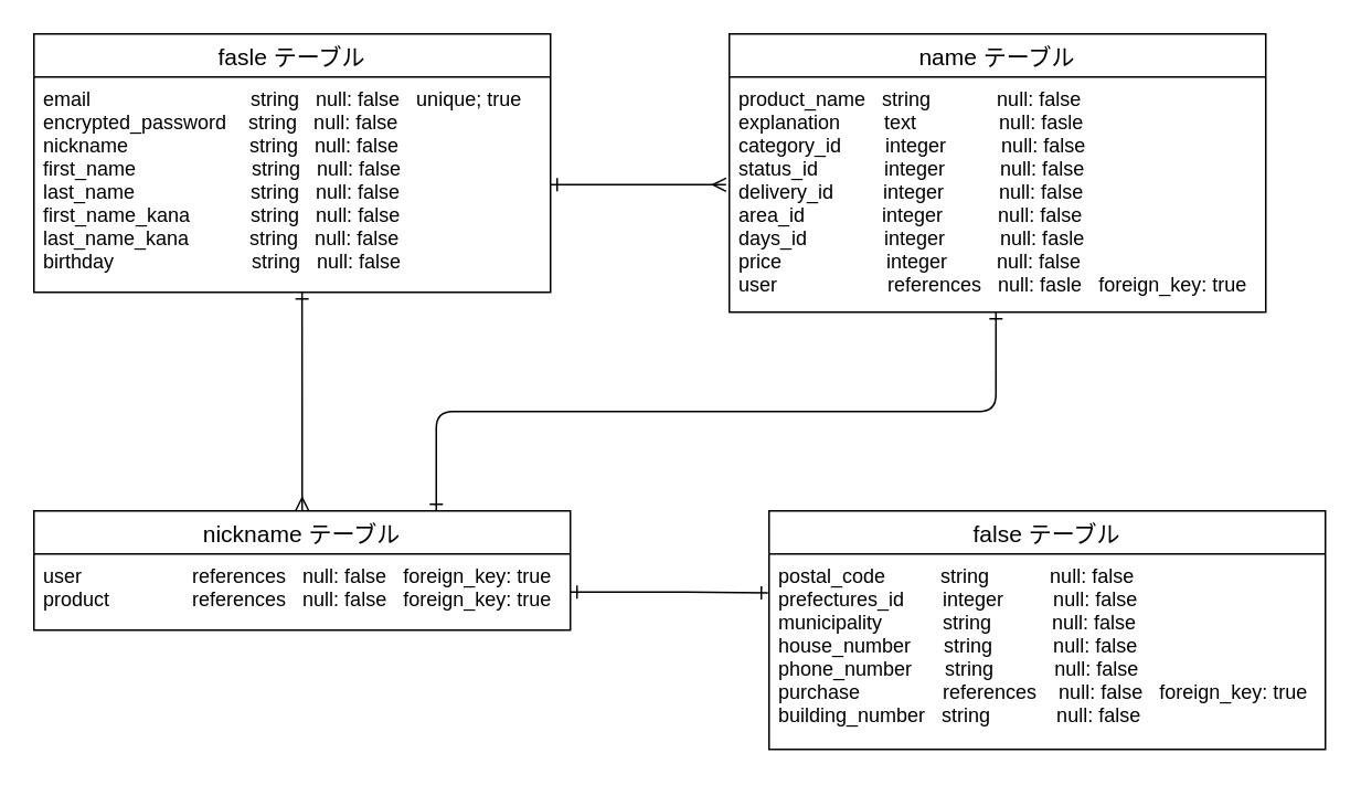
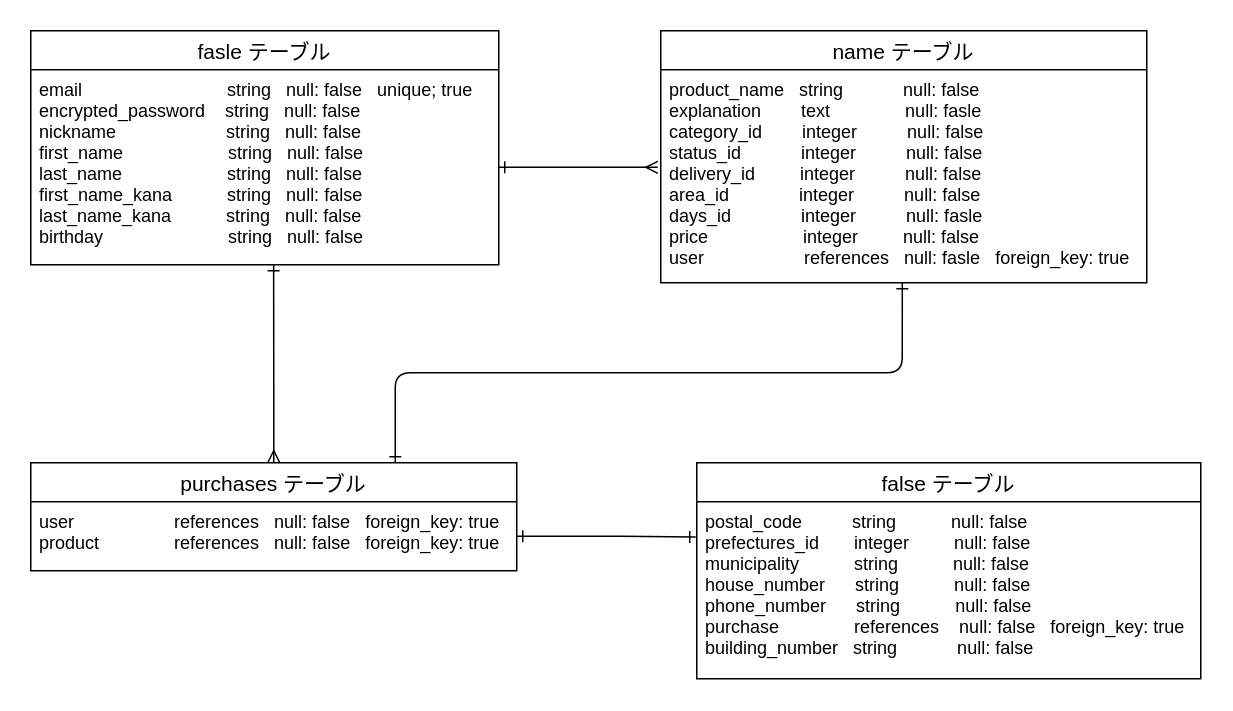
  <mxCell id="0" />
  <mxCell id="1" parent="0" />
  <mxCell id="2" value="fasle テーブル" style="swimlane;fontStyle=0;childLayout=stackLayout;horizontal=1;startSize=26;horizontalStack=0;resizeParent=1;resizeParentMax=0;resizeLast=0;collapsible=1;marginBottom=0;align=center;fontSize=14;rounded=0;sketch=0;" vertex="1" parent="1"><mxGeometry x="20" y="20" width="312" height="156" as="geometry" /></mxCell>
  <mxCell id="3" value="email                             string   null: false   unique; true&#10;encrypted_password    string   null: false&#10;nickname                      string   null: false&#10;first_name                     string   null: false&#10;last_name                     string   null: false&#10;first_name_kana           string   null: false&#10;last_name_kana           string   null: false&#10;birthday                         string   null: false" style="text;strokeColor=none;fillColor=none;spacingLeft=4;spacingRight=4;overflow=hidden;rotatable=0;points=[[0,0.5],[1,0.5]];portConstraint=eastwest;fontSize=12;" vertex="1" parent="2"><mxGeometry y="26" width="312" height="130" as="geometry" /></mxCell>
  <mxCell id="4" style="edgeStyle=orthogonalEdgeStyle;curved=0;rounded=1;sketch=0;orthogonalLoop=1;jettySize=auto;html=1;exitX=0.5;exitY=0;exitDx=0;exitDy=0;entryX=0.519;entryY=1;entryDx=0;entryDy=0;entryPerimeter=0;startArrow=ERmany;startFill=0;endArrow=ERone;endFill=0;" edge="1" parent="1" source="6" target="3"><mxGeometry relative="1" as="geometry" /></mxCell>
  <mxCell id="5" style="edgeStyle=orthogonalEdgeStyle;curved=0;rounded=1;sketch=0;orthogonalLoop=1;jettySize=auto;html=1;exitX=0.75;exitY=0;exitDx=0;exitDy=0;entryX=0.497;entryY=1;entryDx=0;entryDy=0;entryPerimeter=0;startArrow=ERone;startFill=0;endArrow=ERone;endFill=0;" edge="1" parent="1" source="6" target="10"><mxGeometry relative="1" as="geometry" /></mxCell>
- <mxCell id="6" value="nickname テーブル" style="swimlane;fontStyle=0;childLayout=stackLayout;horizontal=1;startSize=26;horizontalStack=0;resizeParent=1;resizeParentMax=0;resizeLast=0;collapsible=1;marginBottom=0;align=center;fontSize=14;rounded=0;sketch=0;" vertex="1" parent="1"><mxGeometry x="20" y="308" width="324" height="72" as="geometry" /></mxCell>
+ <mxCell id="6" value="purchases テーブル" style="swimlane;fontStyle=0;childLayout=stackLayout;horizontal=1;startSize=26;horizontalStack=0;resizeParent=1;resizeParentMax=0;resizeLast=0;collapsible=1;marginBottom=0;align=center;fontSize=14;rounded=0;sketch=0;" vertex="1" parent="1"><mxGeometry x="20" y="308" width="324" height="72" as="geometry" /></mxCell>
  <mxCell id="7" value="user                    references   null: false   foreign_key: true&#10;product               references   null: false   foreign_key: true" style="text;strokeColor=none;fillColor=none;spacingLeft=4;spacingRight=4;overflow=hidden;rotatable=0;points=[[0,0.5],[1,0.5]];portConstraint=eastwest;fontSize=12;" vertex="1" parent="6"><mxGeometry y="26" width="324" height="46" as="geometry" /></mxCell>
  <mxCell id="8" style="edgeStyle=orthogonalEdgeStyle;curved=0;rounded=1;sketch=0;orthogonalLoop=1;jettySize=auto;html=1;exitX=1;exitY=0.5;exitDx=0;exitDy=0;entryX=-0.006;entryY=0.458;entryDx=0;entryDy=0;entryPerimeter=0;startArrow=ERone;startFill=0;endArrow=ERmany;endFill=0;" edge="1" parent="1" source="3" target="10"><mxGeometry relative="1" as="geometry" /></mxCell>
  <mxCell id="9" value="name テーブル" style="swimlane;fontStyle=0;childLayout=stackLayout;horizontal=1;startSize=26;horizontalStack=0;resizeParent=1;resizeParentMax=0;resizeLast=0;collapsible=1;marginBottom=0;align=center;fontSize=14;rounded=0;sketch=0;" vertex="1" parent="1"><mxGeometry x="440" y="20" width="324" height="168" as="geometry" /></mxCell>
  <mxCell id="10" value="product_name   string            null: false&#10;explanation        text               null: fasle&#10;category_id        integer          null: false&#10;status_id            integer          null: false&#10;delivery_id         integer          null: false&#10;area_id              integer          null: false&#10;days_id              integer          null: fasle&#10;price                   integer         null: false&#10;user                    references   null: fasle   foreign_key: true" style="text;fillColor=none;spacingLeft=4;spacingRight=4;overflow=hidden;rotatable=0;points=[[0,0.5],[1,0.5]];portConstraint=eastwest;fontSize=12;" vertex="1" parent="9"><mxGeometry y="26" width="324" height="142" as="geometry" /></mxCell>
  <mxCell id="11" value="false テーブル" style="swimlane;fontStyle=0;childLayout=stackLayout;horizontal=1;startSize=26;horizontalStack=0;resizeParent=1;resizeParentMax=0;resizeLast=0;collapsible=1;marginBottom=0;align=center;fontSize=14;rounded=0;sketch=0;" vertex="1" parent="1"><mxGeometry x="464" y="308" width="336" height="144" as="geometry" /></mxCell>
  <mxCell id="12" value="postal_code          string           null: false&#10;prefectures_id       integer         null: false&#10;municipality           string           null: false&#10;house_number      string           null: false&#10;phone_number      string           null: false&#10;purchase               references    null: false   foreign_key: true&#10;building_number   string            null: false" style="text;strokeColor=none;fillColor=none;spacingLeft=4;spacingRight=4;overflow=hidden;rotatable=0;points=[[0,0.5],[1,0.5]];portConstraint=eastwest;fontSize=12;" vertex="1" parent="11"><mxGeometry y="26" width="336" height="118" as="geometry" /></mxCell>
  <mxCell id="13" style="edgeStyle=orthogonalEdgeStyle;curved=0;rounded=1;sketch=0;orthogonalLoop=1;jettySize=auto;html=1;exitX=1;exitY=0.5;exitDx=0;exitDy=0;entryX=-0.002;entryY=0.199;entryDx=0;entryDy=0;entryPerimeter=0;startArrow=ERone;startFill=0;endArrow=ERone;endFill=0;" edge="1" parent="1" source="7" target="12"><mxGeometry relative="1" as="geometry" /></mxCell>
